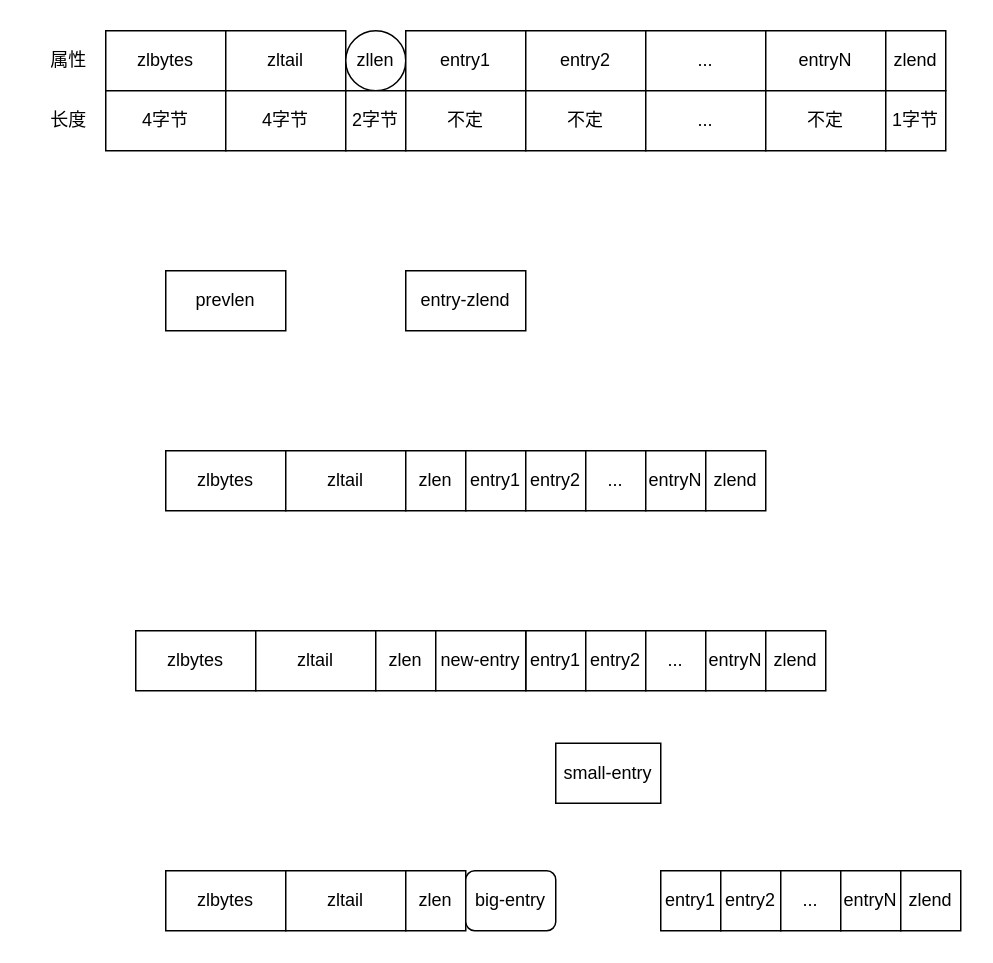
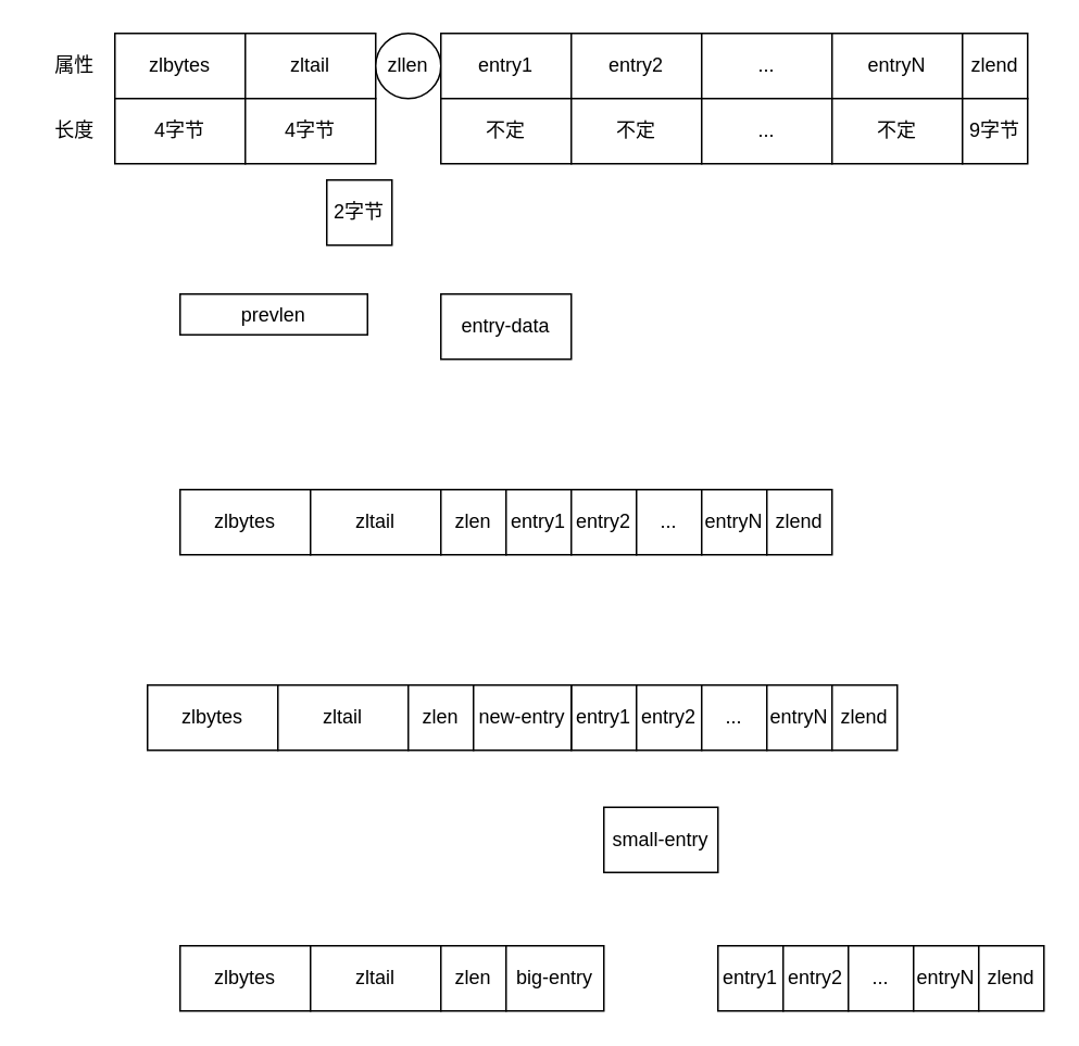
  <mxCell id="0" />
  <mxCell id="1" parent="0" />
  <mxCell id="2" value="zlbytes" style="rounded=0;whiteSpace=wrap;html=1;" vertex="1" parent="1"><mxGeometry x="70" y="20" width="80" height="40" as="geometry" /></mxCell>
  <mxCell id="3" value="zltail" style="rounded=0;whiteSpace=wrap;html=1;" vertex="1" parent="1"><mxGeometry x="150" y="20" width="80" height="40" as="geometry" /></mxCell>
  <mxCell id="4" value="zllen" style="ellipse;whiteSpace=wrap;html=1;" vertex="1" parent="1"><mxGeometry x="230" y="20" width="40" height="40" as="geometry" /></mxCell>
  <mxCell id="5" value="entry1" style="rounded=0;whiteSpace=wrap;html=1;" vertex="1" parent="1"><mxGeometry x="270" y="20" width="80" height="40" as="geometry" /></mxCell>
  <mxCell id="6" value="entry2" style="rounded=0;whiteSpace=wrap;html=1;" vertex="1" parent="1"><mxGeometry x="350" y="20" width="80" height="40" as="geometry" /></mxCell>
  <mxCell id="7" value="..." style="rounded=0;whiteSpace=wrap;html=1;" vertex="1" parent="1"><mxGeometry x="430" y="20" width="80" height="40" as="geometry" /></mxCell>
  <mxCell id="8" value="entryN" style="rounded=0;whiteSpace=wrap;html=1;" vertex="1" parent="1"><mxGeometry x="510" y="20" width="80" height="40" as="geometry" /></mxCell>
  <mxCell id="9" value="zlend" style="rounded=0;whiteSpace=wrap;html=1;" vertex="1" parent="1"><mxGeometry x="590" y="20" width="40" height="40" as="geometry" /></mxCell>
  <mxCell id="10" value="属性" style="text;html=1;align=center;verticalAlign=middle;resizable=0;points=[];autosize=1;strokeColor=none;fillColor=none;" vertex="1" parent="1"><mxGeometry x="20" y="25" width="50" height="30" as="geometry" /></mxCell>
  <mxCell id="11" value="长度" style="text;html=1;align=center;verticalAlign=middle;resizable=0;points=[];autosize=1;strokeColor=none;fillColor=none;" vertex="1" parent="1"><mxGeometry x="20" y="65" width="50" height="30" as="geometry" /></mxCell>
  <mxCell id="12" value="4字节" style="rounded=0;whiteSpace=wrap;html=1;" vertex="1" parent="1"><mxGeometry x="70" y="60" width="80" height="40" as="geometry" /></mxCell>
  <mxCell id="13" value="4字节" style="rounded=0;whiteSpace=wrap;html=1;" vertex="1" parent="1"><mxGeometry x="150" y="60" width="80" height="40" as="geometry" /></mxCell>
- <mxCell id="14" value="2字节" style="rounded=0;whiteSpace=wrap;html=1;" vertex="1" parent="1"><mxGeometry x="230" y="60" width="40" height="40" as="geometry" /></mxCell>
+ <mxCell id="14" value="2字节" style="rounded=0;whiteSpace=wrap;html=1;" vertex="1" parent="1"><mxGeometry x="200" y="110" width="40" height="40" as="geometry" /></mxCell>
  <mxCell id="15" value="不定" style="rounded=0;whiteSpace=wrap;html=1;" vertex="1" parent="1"><mxGeometry x="270" y="60" width="80" height="40" as="geometry" /></mxCell>
  <mxCell id="16" value="不定" style="rounded=0;whiteSpace=wrap;html=1;" vertex="1" parent="1"><mxGeometry x="350" y="60" width="80" height="40" as="geometry" /></mxCell>
  <mxCell id="17" value="..." style="rounded=0;whiteSpace=wrap;html=1;" vertex="1" parent="1"><mxGeometry x="430" y="60" width="80" height="40" as="geometry" /></mxCell>
  <mxCell id="18" value="不定" style="rounded=0;whiteSpace=wrap;html=1;" vertex="1" parent="1"><mxGeometry x="510" y="60" width="80" height="40" as="geometry" /></mxCell>
- <mxCell id="19" value="1字节" style="rounded=0;whiteSpace=wrap;html=1;" vertex="1" parent="1"><mxGeometry x="590" y="60" width="40" height="40" as="geometry" /></mxCell>
- <mxCell id="20" value="prevlen" style="rounded=0;whiteSpace=wrap;html=1;" vertex="1" parent="1"><mxGeometry x="110" y="180" width="80" height="40" as="geometry" /></mxCell>
- <mxCell id="21" value="entry-zlend" style="rounded=0;whiteSpace=wrap;html=1;" vertex="1" parent="1"><mxGeometry x="270" y="180" width="80" height="40" as="geometry" /></mxCell>
+ <mxCell id="19" value="9字节" style="rounded=0;whiteSpace=wrap;html=1;" vertex="1" parent="1"><mxGeometry x="590" y="60" width="40" height="40" as="geometry" /></mxCell>
+ <mxCell id="20" value="prevlen" style="rounded=0;whiteSpace=wrap;html=1;" vertex="1" parent="1"><mxGeometry x="110" y="180" width="115" height="25" as="geometry" /></mxCell>
+ <mxCell id="21" value="entry-data" style="rounded=0;whiteSpace=wrap;html=1;" vertex="1" parent="1"><mxGeometry x="270" y="180" width="80" height="40" as="geometry" /></mxCell>
  <mxCell id="22" value="zlbytes" style="rounded=0;whiteSpace=wrap;html=1;" vertex="1" parent="1"><mxGeometry x="110" y="300" width="80" height="40" as="geometry" /></mxCell>
  <mxCell id="23" value="zltail" style="rounded=0;whiteSpace=wrap;html=1;" vertex="1" parent="1"><mxGeometry x="190" y="300" width="80" height="40" as="geometry" /></mxCell>
  <mxCell id="24" value="zlen" style="rounded=0;whiteSpace=wrap;html=1;" vertex="1" parent="1"><mxGeometry x="270" y="300" width="40" height="40" as="geometry" /></mxCell>
  <mxCell id="25" value="entry1" style="rounded=0;whiteSpace=wrap;html=1;" vertex="1" parent="1"><mxGeometry x="310" y="300" width="40" height="40" as="geometry" /></mxCell>
  <mxCell id="26" value="entry2" style="rounded=0;whiteSpace=wrap;html=1;" vertex="1" parent="1"><mxGeometry x="350" y="300" width="40" height="40" as="geometry" /></mxCell>
  <mxCell id="27" value="..." style="rounded=0;whiteSpace=wrap;html=1;" vertex="1" parent="1"><mxGeometry x="390" y="300" width="40" height="40" as="geometry" /></mxCell>
  <mxCell id="28" value="entryN" style="rounded=0;whiteSpace=wrap;html=1;" vertex="1" parent="1"><mxGeometry x="430" y="300" width="40" height="40" as="geometry" /></mxCell>
  <mxCell id="29" value="zlend" style="rounded=0;whiteSpace=wrap;html=1;" vertex="1" parent="1"><mxGeometry x="470" y="300" width="40" height="40" as="geometry" /></mxCell>
  <mxCell id="30" value="zlbytes" style="rounded=0;whiteSpace=wrap;html=1;" vertex="1" parent="1"><mxGeometry x="90" y="420" width="80" height="40" as="geometry" /></mxCell>
  <mxCell id="31" value="zltail" style="rounded=0;whiteSpace=wrap;html=1;" vertex="1" parent="1"><mxGeometry x="170" y="420" width="80" height="40" as="geometry" /></mxCell>
  <mxCell id="32" value="zlen" style="rounded=0;whiteSpace=wrap;html=1;" vertex="1" parent="1"><mxGeometry x="250" y="420" width="40" height="40" as="geometry" /></mxCell>
  <mxCell id="33" value="entry1" style="rounded=0;whiteSpace=wrap;html=1;" vertex="1" parent="1"><mxGeometry x="350" y="420" width="40" height="40" as="geometry" /></mxCell>
  <mxCell id="34" value="entry2" style="rounded=0;whiteSpace=wrap;html=1;" vertex="1" parent="1"><mxGeometry x="390" y="420" width="40" height="40" as="geometry" /></mxCell>
  <mxCell id="35" value="..." style="rounded=0;whiteSpace=wrap;html=1;" vertex="1" parent="1"><mxGeometry x="430" y="420" width="40" height="40" as="geometry" /></mxCell>
  <mxCell id="36" value="entryN" style="rounded=0;whiteSpace=wrap;html=1;" vertex="1" parent="1"><mxGeometry x="470" y="420" width="40" height="40" as="geometry" /></mxCell>
  <mxCell id="37" value="zlend" style="rounded=0;whiteSpace=wrap;html=1;" vertex="1" parent="1"><mxGeometry x="510" y="420" width="40" height="40" as="geometry" /></mxCell>
  <mxCell id="38" value="new-entry" style="rounded=0;whiteSpace=wrap;html=1;" vertex="1" parent="1"><mxGeometry x="290" y="420" width="60" height="40" as="geometry" /></mxCell>
  <mxCell id="39" value="zlbytes" style="rounded=0;whiteSpace=wrap;html=1;" vertex="1" parent="1"><mxGeometry x="110" y="580" width="80" height="40" as="geometry" /></mxCell>
  <mxCell id="40" value="zltail" style="rounded=0;whiteSpace=wrap;html=1;" vertex="1" parent="1"><mxGeometry x="190" y="580" width="80" height="40" as="geometry" /></mxCell>
  <mxCell id="41" value="zlen" style="rounded=0;whiteSpace=wrap;html=1;" vertex="1" parent="1"><mxGeometry x="270" y="580" width="40" height="40" as="geometry" /></mxCell>
  <mxCell id="42" value="entry1" style="rounded=0;whiteSpace=wrap;html=1;" vertex="1" parent="1"><mxGeometry x="440" y="580" width="40" height="40" as="geometry" /></mxCell>
  <mxCell id="43" value="entry2" style="rounded=0;whiteSpace=wrap;html=1;" vertex="1" parent="1"><mxGeometry x="480" y="580" width="40" height="40" as="geometry" /></mxCell>
  <mxCell id="44" value="..." style="rounded=0;whiteSpace=wrap;html=1;" vertex="1" parent="1"><mxGeometry x="520" y="580" width="40" height="40" as="geometry" /></mxCell>
  <mxCell id="45" value="entryN" style="rounded=0;whiteSpace=wrap;html=1;" vertex="1" parent="1"><mxGeometry x="560" y="580" width="40" height="40" as="geometry" /></mxCell>
  <mxCell id="46" value="zlend" style="rounded=0;whiteSpace=wrap;html=1;" vertex="1" parent="1"><mxGeometry x="600" y="580" width="40" height="40" as="geometry" /></mxCell>
- <mxCell id="47" value="big-entry" style="whiteSpace=wrap;html=1;rounded=1;" vertex="1" parent="1"><mxGeometry x="310" y="580" width="60" height="40" as="geometry" /></mxCell>
+ <mxCell id="47" value="big-entry" style="rounded=0;whiteSpace=wrap;html=1;" vertex="1" parent="1"><mxGeometry x="310" y="580" width="60" height="40" as="geometry" /></mxCell>
  <mxCell id="48" value="small-entry" style="rounded=0;whiteSpace=wrap;html=1;" vertex="1" parent="1"><mxGeometry x="370" y="495" width="70" height="40" as="geometry" /></mxCell>
